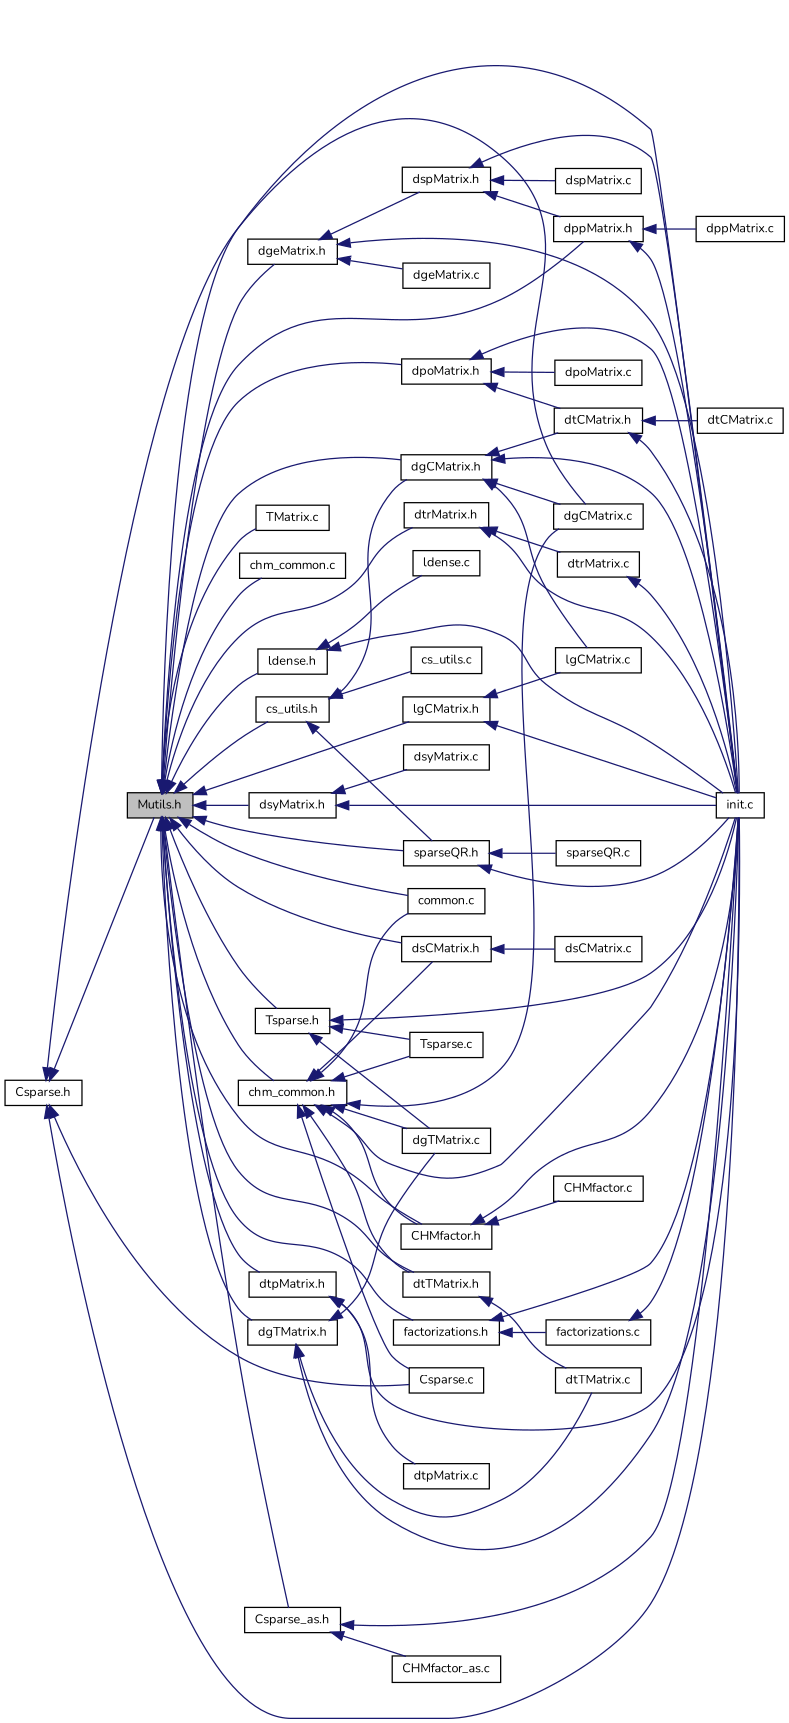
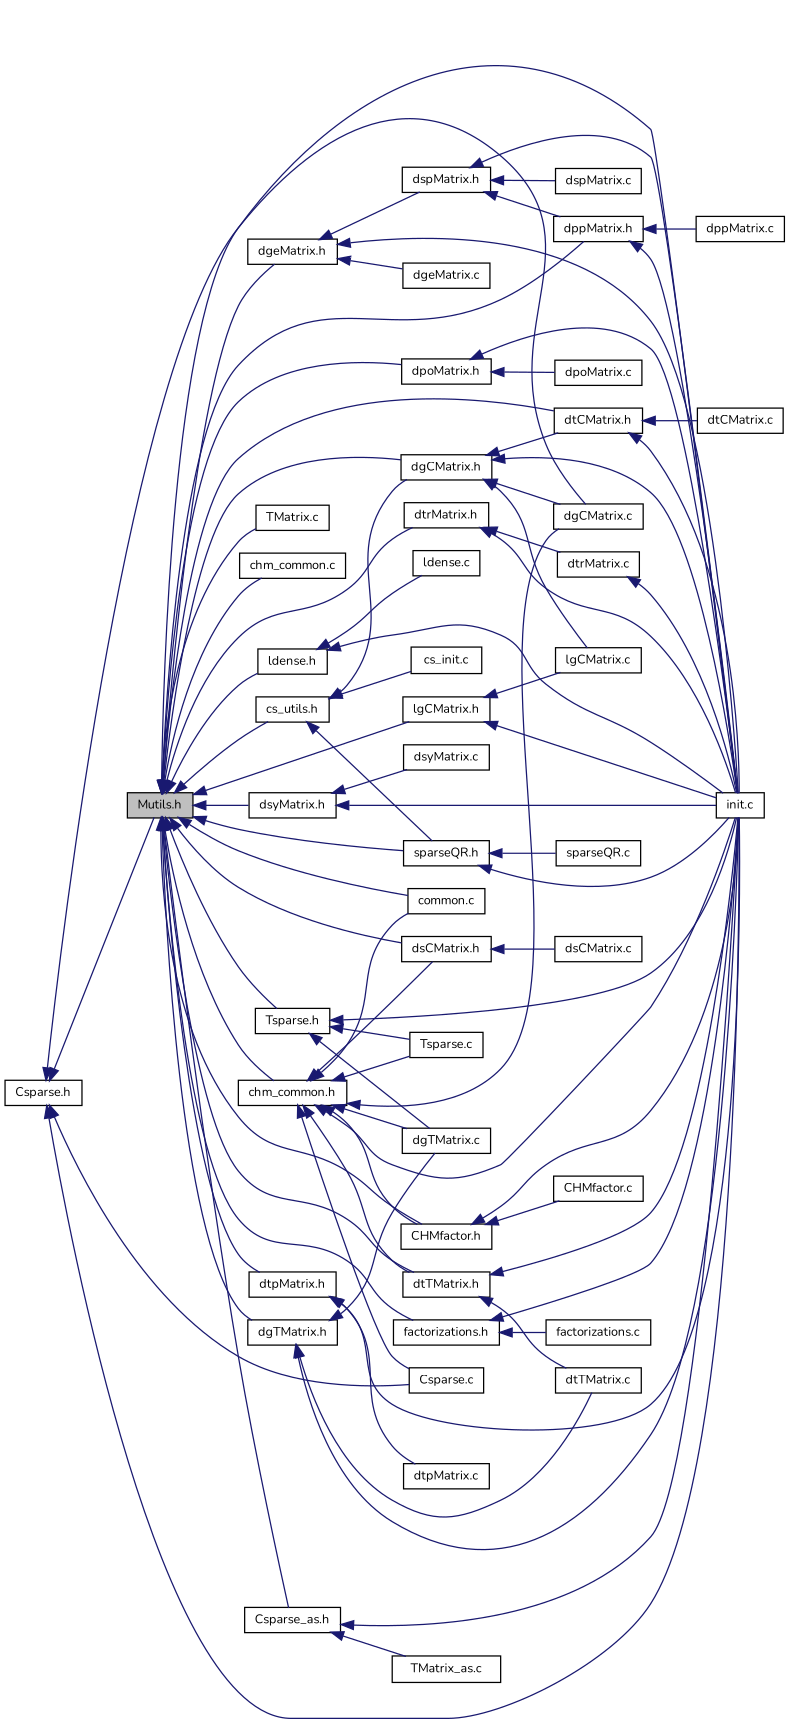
  digraph {
    fontname=Nunito
    rankdir=LR
    node [color=black fillcolor=white fontname=Nunito fontsize=10 shape=record style=filled]
    edge [color=midnightblue dir=back fontname=Nunito fontsize=10 labelfontname="FreeSans.ttf" labelfontsize=10 style=solid]
    n1 [fillcolor=grey75 fontcolor=black height=0.2 label="Mutils.h" width=0.4]
    n2 [height=0.2 label="chm_common.h" width=0.4]
    n3 [height=0.2 label="chm_common.c" width=0.4]
    n4 [height=0.2 label="CHMfactor.h" width=0.4]
    n5 [height=0.2 label="init.c" width=0.4]
    n6 [height=0.2 label="common.c" width=0.4]
    n7 [height=0.2 label="dsCMatrix.h" width=0.4]
    n8 [height=0.2 label="dtTMatrix.h" width=0.4]
    n9 [height=0.2 label="cs_utils.h" width=0.4]
    n10 [height=0.2 label="dgCMatrix.h" width=0.4]
    n11 [height=0.2 label="dtCMatrix.h" width=0.4]
    n12 [height=0.2 label="sparseQR.h" width=0.4]
    n13 [height=0.2 label="dgeMatrix.h" width=0.4]
    n14 [height=0.2 label="dppMatrix.h" width=0.4]
    n15 [height=0.2 label="dgTMatrix.h" width=0.4]
    n16 [height=0.2 label="Tsparse.h" width=0.4]
    n17 [height=0.2 label="dpoMatrix.h" width=0.4]
    n18 [height=0.2 label="dsyMatrix.h" width=0.4]
    n19 [height=0.2 label="dtpMatrix.h" width=0.4]
    n20 [height=0.2 label="dtrMatrix.h" width=0.4]
    n21 [height=0.2 label="factorizations.h" width=0.4]
    n22 [height=0.2 label="Csparse_as.h" width=0.4]
    n23 [height=0.2 label="ldense.h" width=0.4]
    n24 [height=0.2 label="lgCMatrix.h" width=0.4]
    n25 [height=0.2 label="TMatrix.c" width=0.4]
    n26 [height=0.2 label="Csparse.c" width=0.4]
    n27 [height=0.2 label="dgCMatrix.c" width=0.4]
    n28 [height=0.2 label="dgTMatrix.c" width=0.4]
    n29 [height=0.2 label="Tsparse.c" width=0.4]
    n30 [height=0.2 label="CHMfactor.c" width=0.4]
    n31 [height=0.2 label="dsCMatrix.c" width=0.4]
    n32 [height=0.2 label="dtTMatrix.c" width=0.4]
-   n33 [height=0.2 label="cs_utils.c" width=0.4]
+   n33 [height=0.2 label="cs_init.c" width=0.4]
    n34 [height=0.2 label="lgCMatrix.c" width=0.4]
    n35 [height=0.2 label="dtCMatrix.c" width=0.4]
    n36 [height=0.2 label="sparseQR.c" width=0.4]
    n37 [height=0.2 label="Csparse.h" width=0.4]
    n38 [height=0.2 label="dgeMatrix.c" width=0.4]
    n39 [height=0.2 label="dspMatrix.h" width=0.4]
    n40 [height=0.2 label="dppMatrix.c" width=0.4]
    n41 [height=0.2 label="dpoMatrix.c" width=0.4]
    n42 [height=0.2 label="dsyMatrix.c" width=0.4]
    n43 [height=0.2 label="dtpMatrix.c" width=0.4]
    n44 [height=0.2 label="dtrMatrix.c" width=0.4]
    n45 [height=0.2 label="factorizations.c" width=0.4]
-   n46 [height=0.2 label="CHMfactor_as.c" width=0.4]
+   n46 [height=0.2 label="TMatrix_as.c" width=0.4]
    n47 [height=0.2 label="ldense.c" width=0.4]
    n48 [height=0.2 label="dspMatrix.c" width=0.4]
    n1 -> n2
    n1 -> n3
    n1 -> n4
    n1 -> n5
    n1 -> n6
    n1 -> n7
    n1 -> n8
    n1 -> n9
    n1 -> n10
-   n17 -> n11
+   n1 -> n11
    n1 -> n12
    n1 -> n13
    n1 -> n14
    n1 -> n15
    n1 -> n16
    n1 -> n17
    n1 -> n18
    n1 -> n19
    n1 -> n20
    n1 -> n21
    n1 -> n22
    n1 -> n23
    n1 -> n24
    n1 -> n25
    n2 -> n4
    n2 -> n5
    n2 -> n6
    n2 -> n7
    n2 -> n8
    n2 -> n26
    n2 -> n27
    n2 -> n28
    n2 -> n29
    n4 -> n5
    n4 -> n30
    n7 -> n31
-   n45 -> n5
+   n8 -> n5
    n8 -> n32
    n9 -> n10
    n9 -> n12
    n9 -> n33
    n10 -> n5
    n10 -> n11
    n10 -> n27
    n10 -> n34
    n11 -> n5
    n11 -> n35
    n12 -> n5
    n12 -> n36
    n13 -> n5
    n13 -> n38
    n13 -> n39
    n14 -> n5
    n14 -> n40
    n15 -> n5
    n15 -> n28
    n15 -> n32
    n16 -> n5
    n16 -> n28
    n16 -> n29
    n17 -> n5
    n17 -> n41
    n18 -> n5
    n18 -> n42
    n19 -> n5
    n19 -> n43
    n20 -> n5
    n20 -> n44
    n21 -> n5
    n21 -> n45
    n22 -> n5
    n22 -> n46
    n23 -> n5
    n23 -> n47
    n24 -> n5
    n24 -> n34
    n37 -> n1
    n37 -> n5
    n37 -> n26
    n37 -> n27
    n39 -> n5
    n39 -> n14
    n39 -> n48
    n44 -> n5
  }
